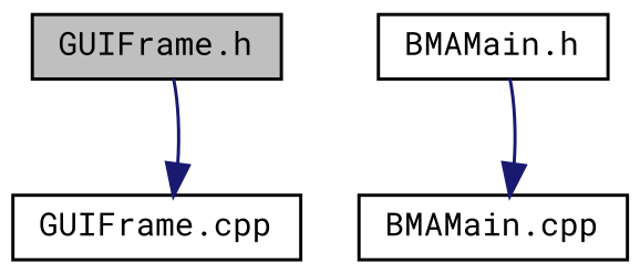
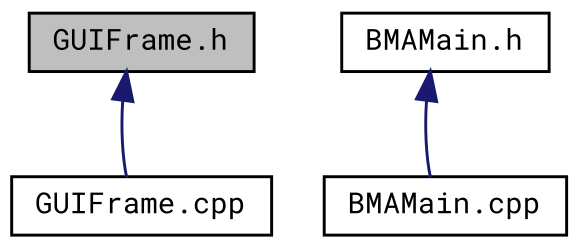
  digraph {
    fontname="Roboto Mono"
    node [color=black fillcolor=white fontname="Roboto Mono" fontsize=10 shape=record style=filled]
    edge [color=midnightblue dir=back fontname="Roboto Mono" fontsize=10 labelfontname=Helvetica labelfontsize=10 style=solid]
    n1 [fillcolor=grey75 fontcolor=black height=0.2 label="GUIFrame.h" width=0.4]
    n2 [height=0.2 label="GUIFrame.cpp" width=0.4]
    n3 [height=0.2 label="BMAMain.h" width=0.4]
    n4 [height=0.2 label="BMAMain.cpp" width=0.4]
-   n2 -> n1
-   n4 -> n3
+   n1 -> n2
+   n3 -> n4
  }
